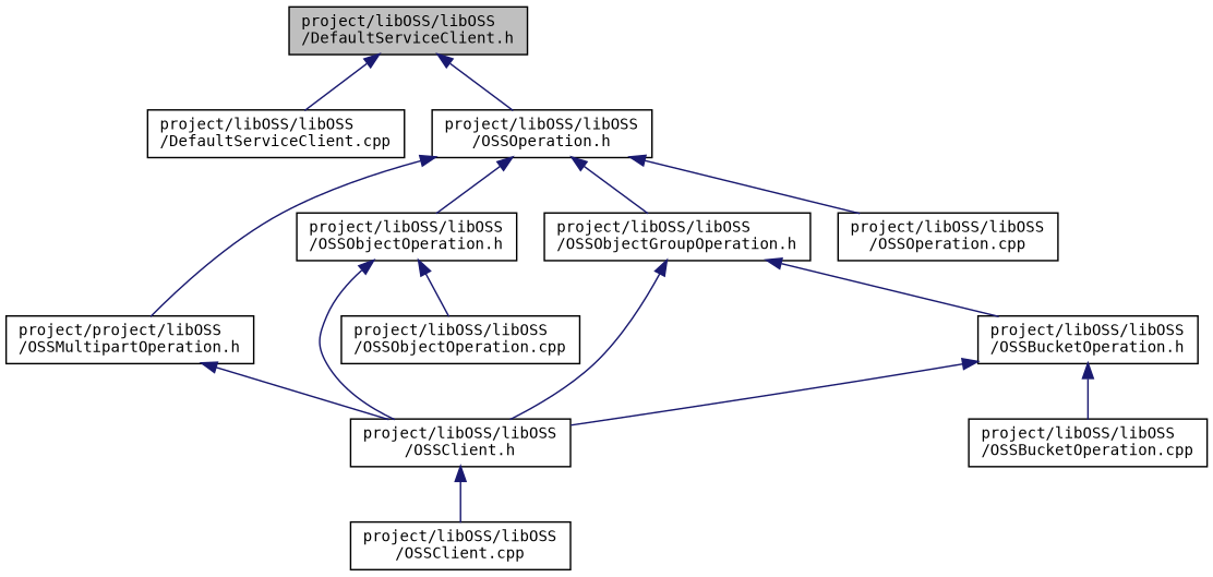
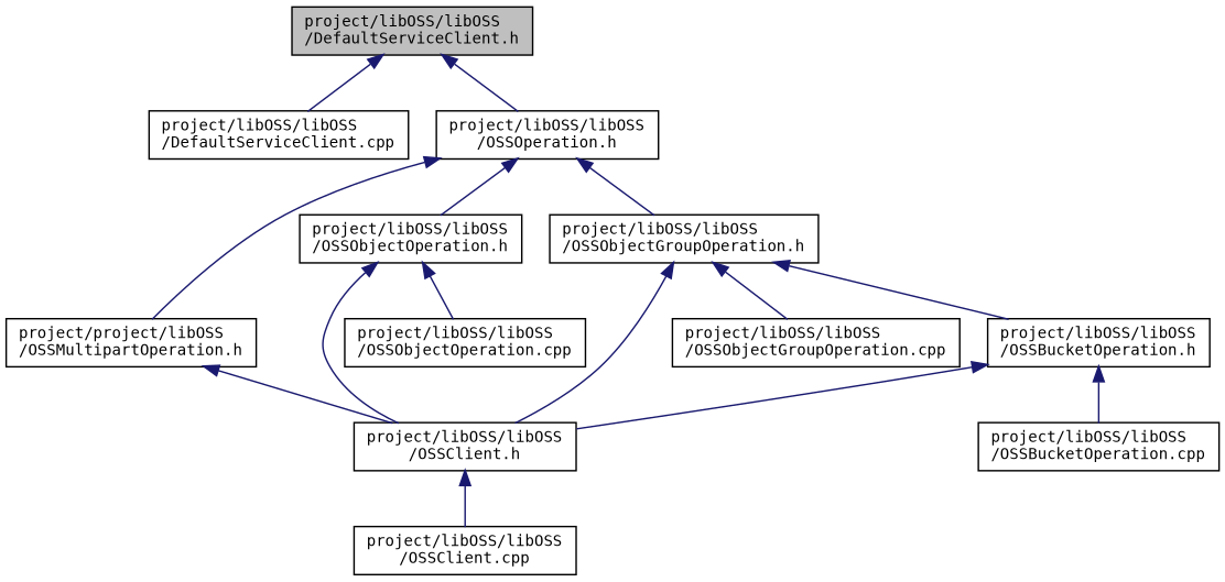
  digraph {
    fontname="DejaVu Sans Mono"
    node [color=black fillcolor=white fontname="DejaVu Sans Mono" fontsize=10 shape=record style=filled]
    edge [color=midnightblue dir=back fontname="DejaVu Sans Mono" fontsize=10 labelfontname=Helvetica labelfontsize=10 style=solid]
    n1 [fillcolor=grey75 fontcolor=black height=0.2 label="project/libOSS/libOSS\l/DefaultServiceClient.h" width=0.4]
    n2 [height=0.2 label="project/libOSS/libOSS\l/DefaultServiceClient.cpp" width=0.4]
    n3 [height=0.2 label="project/libOSS/libOSS\l/OSSOperation.h" width=0.4]
    n4 [height=0.2 label="project/project/libOSS\l/OSSMultipartOperation.h" width=0.4]
    n5 [height=0.2 label="project/libOSS/libOSS\l/OSSObjectGroupOperation.h" width=0.4]
    n6 [height=0.2 label="project/libOSS/libOSS\l/OSSObjectOperation.h" width=0.4]
-   n7 [height=0.2 label="project/libOSS/libOSS\l/OSSOperation.cpp" width=0.4]
    n8 [height=0.2 label="project/libOSS/libOSS\l/OSSClient.h" width=0.4]
    n9 [height=0.2 label="project/libOSS/libOSS\l/OSSClient.cpp" width=0.4]
    n10 [height=0.2 label="project/libOSS/libOSS\l/OSSBucketOperation.h" width=0.4]
    n11 [height=0.2 label="project/libOSS/libOSS\l/OSSBucketOperation.cpp" width=0.4]
+   n12 [height=0.2 label="project/libOSS/libOSS\l/OSSObjectGroupOperation.cpp" width=0.4]
    n13 [height=0.2 label="project/libOSS/libOSS\l/OSSObjectOperation.cpp" width=0.4]
    n1 -> n2
    n1 -> n3
    n3 -> n4
    n3 -> n5
    n3 -> n6
-   n3 -> n7
    n4 -> n8
    n5 -> n8
    n5 -> n10
+   n5 -> n12
    n6 -> n8
    n6 -> n13
    n8 -> n9
    n10 -> n8
    n10 -> n11
  }
